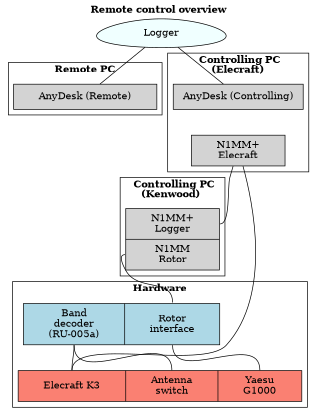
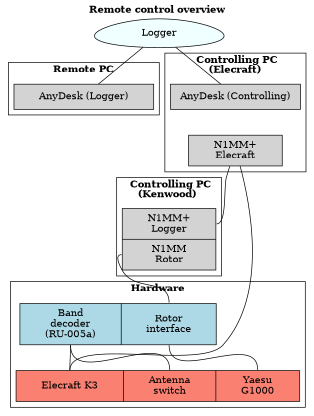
  digraph {
    label=<<b>Remote control overview</b>>
    labelloc=top
    node [margin="0.5,0.1" shape=record style=filled]
    edge [arrowhead=none]
-   n1 [fontstyle=bold label="AnyDesk (Remote)" shape=rect]
+   n1 [fontstyle=bold label="AnyDesk (Logger)" shape=rect]
    n2 [label="{AnyDesk (Controlling)}" margin="0.2,0.1"]
    n3 [label="<n1mm> N1MM+\nElecraft"]
    n4 [label="{{<n1mm> N1MM+\nLogger} | {<n1mmRotor>N1MM\nRotor}}"]
    n5 [fillcolor=lightblue label="<ru005> Band\ndecoder\n(RU-005a) | <rotorInterface> Rotor\ninterface"]
    n6 [fillcolor=salmon label="<trx> Elecraft K3 | <antSwitch> Antenna\nswitch | <rotor> Yaesu\nG1000"]
    n7 [fillcolor=azure label=Logger shape=egg]
    subgraph cluster_1 {
      label=< <B>Remote PC</B> >
      labeljust=c
      n1
    }
    subgraph cluster_2 {
      label=< <b>Controlling PC<br/> (Elecraft)</b> >
      labeljust=c
      n2
      n3
    }
    subgraph cluster_3 {
      label=< <b>Controlling PC<br/>(Kenwood)</b> >
      labeljust=c
      n4
    }
    subgraph cluster_4 {
      label=< <b>Hardware</b> >
      labeljust=c
      n5
      n6
    }
    n2 -> n3 [penwidth=0]
    n3 -> n4 [headport=n1mm tailport=n1mm]
    n3 -> n6 [headport=trx tailport=n1mm]
    n4 -> n5 [headport=rotorInterface tailport=n1mmRotor]
    n5 -> n6 [headport=antSwitch tailport=ru005]
    n5 -> n6 [headport=rotor tailport=rotorInterface]
    n6 -> n5 [headport=ru005 tailport=trx]
    n7 -> n1
    n7 -> n2
  }
